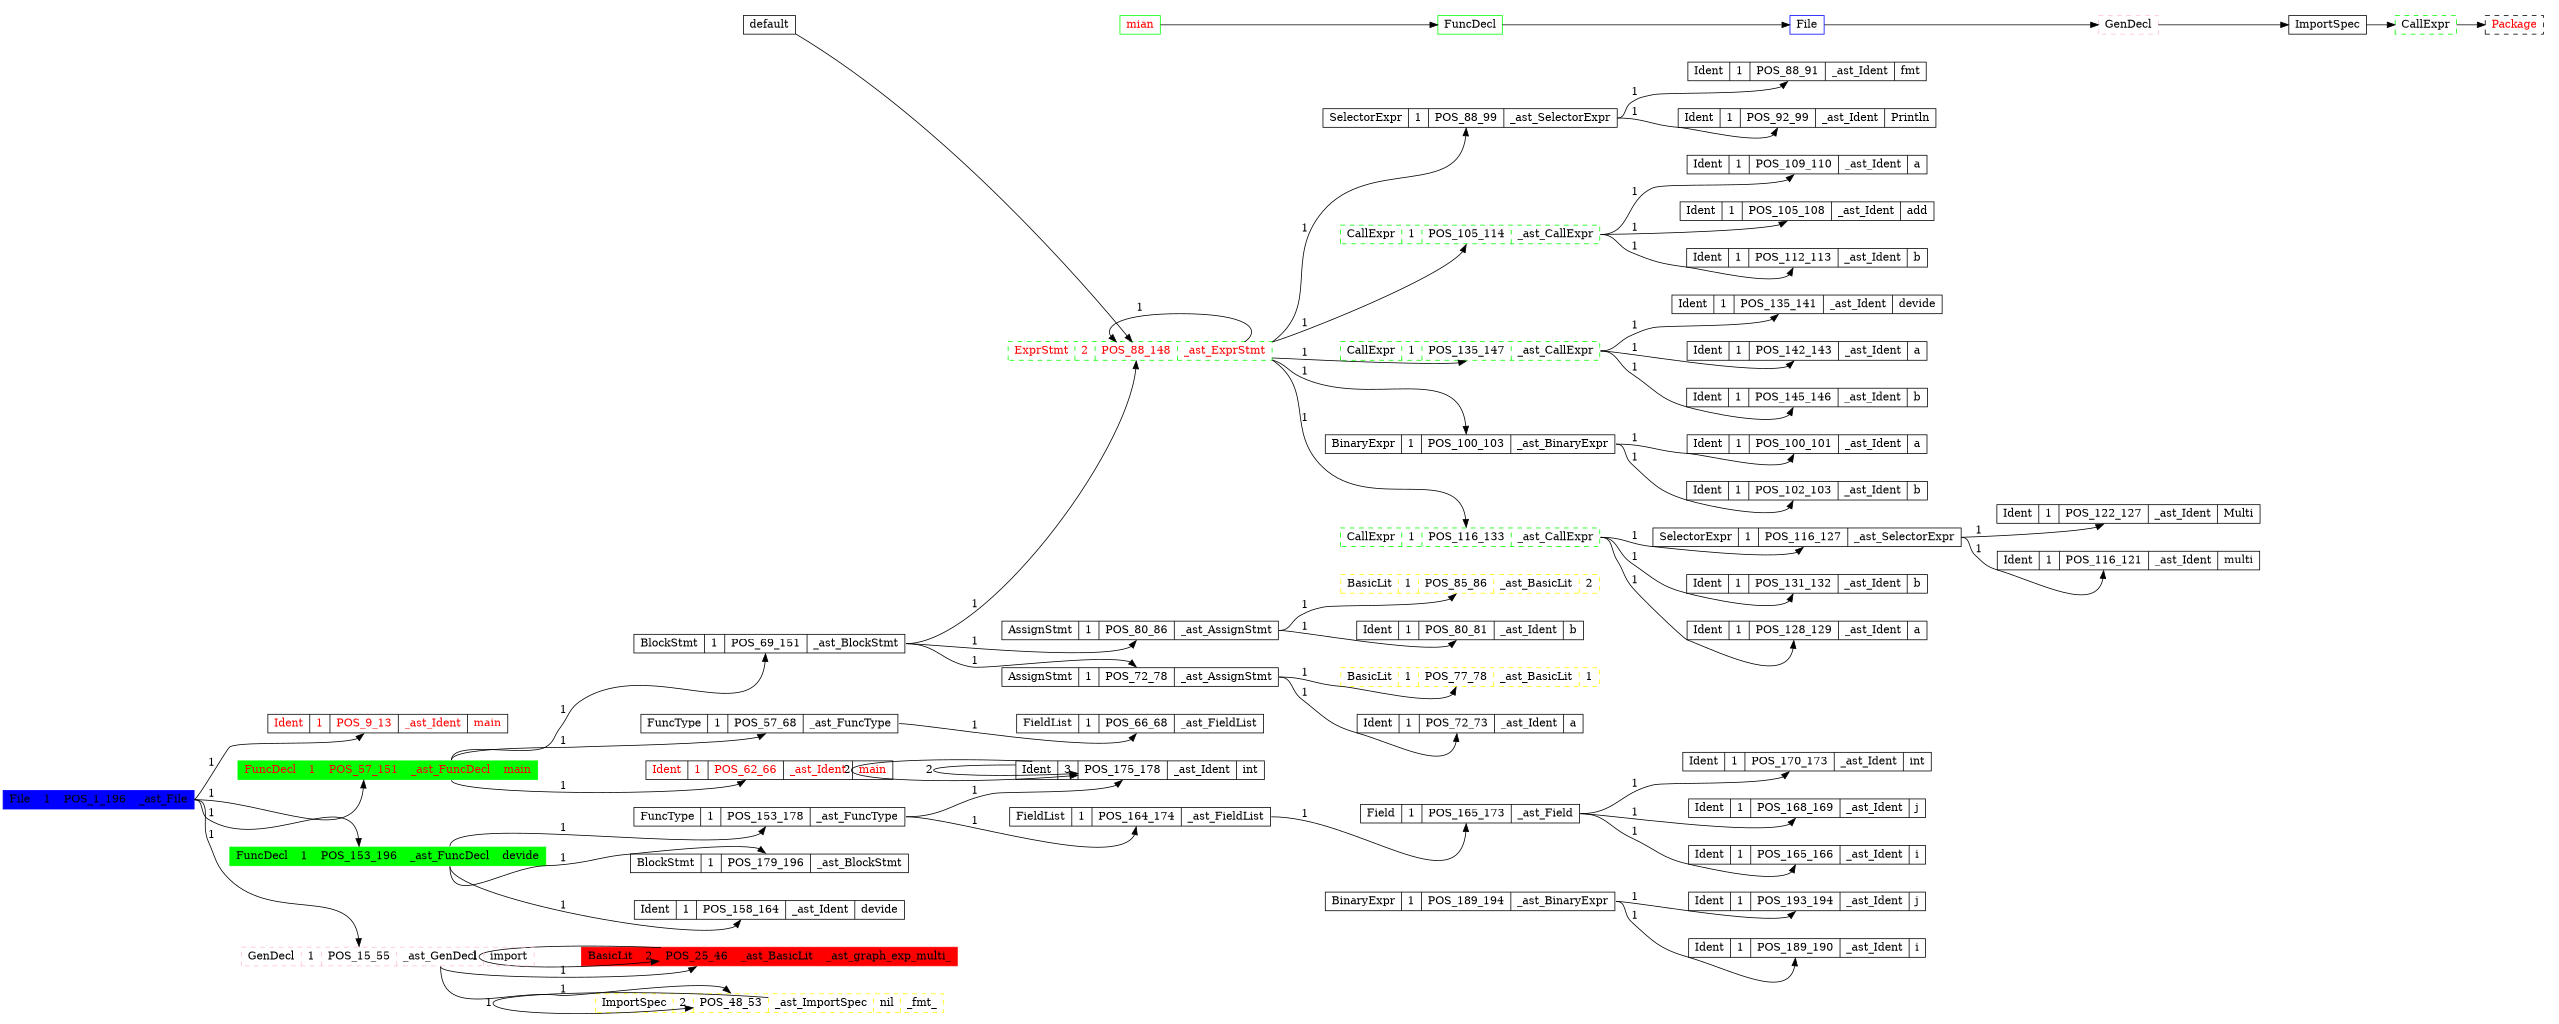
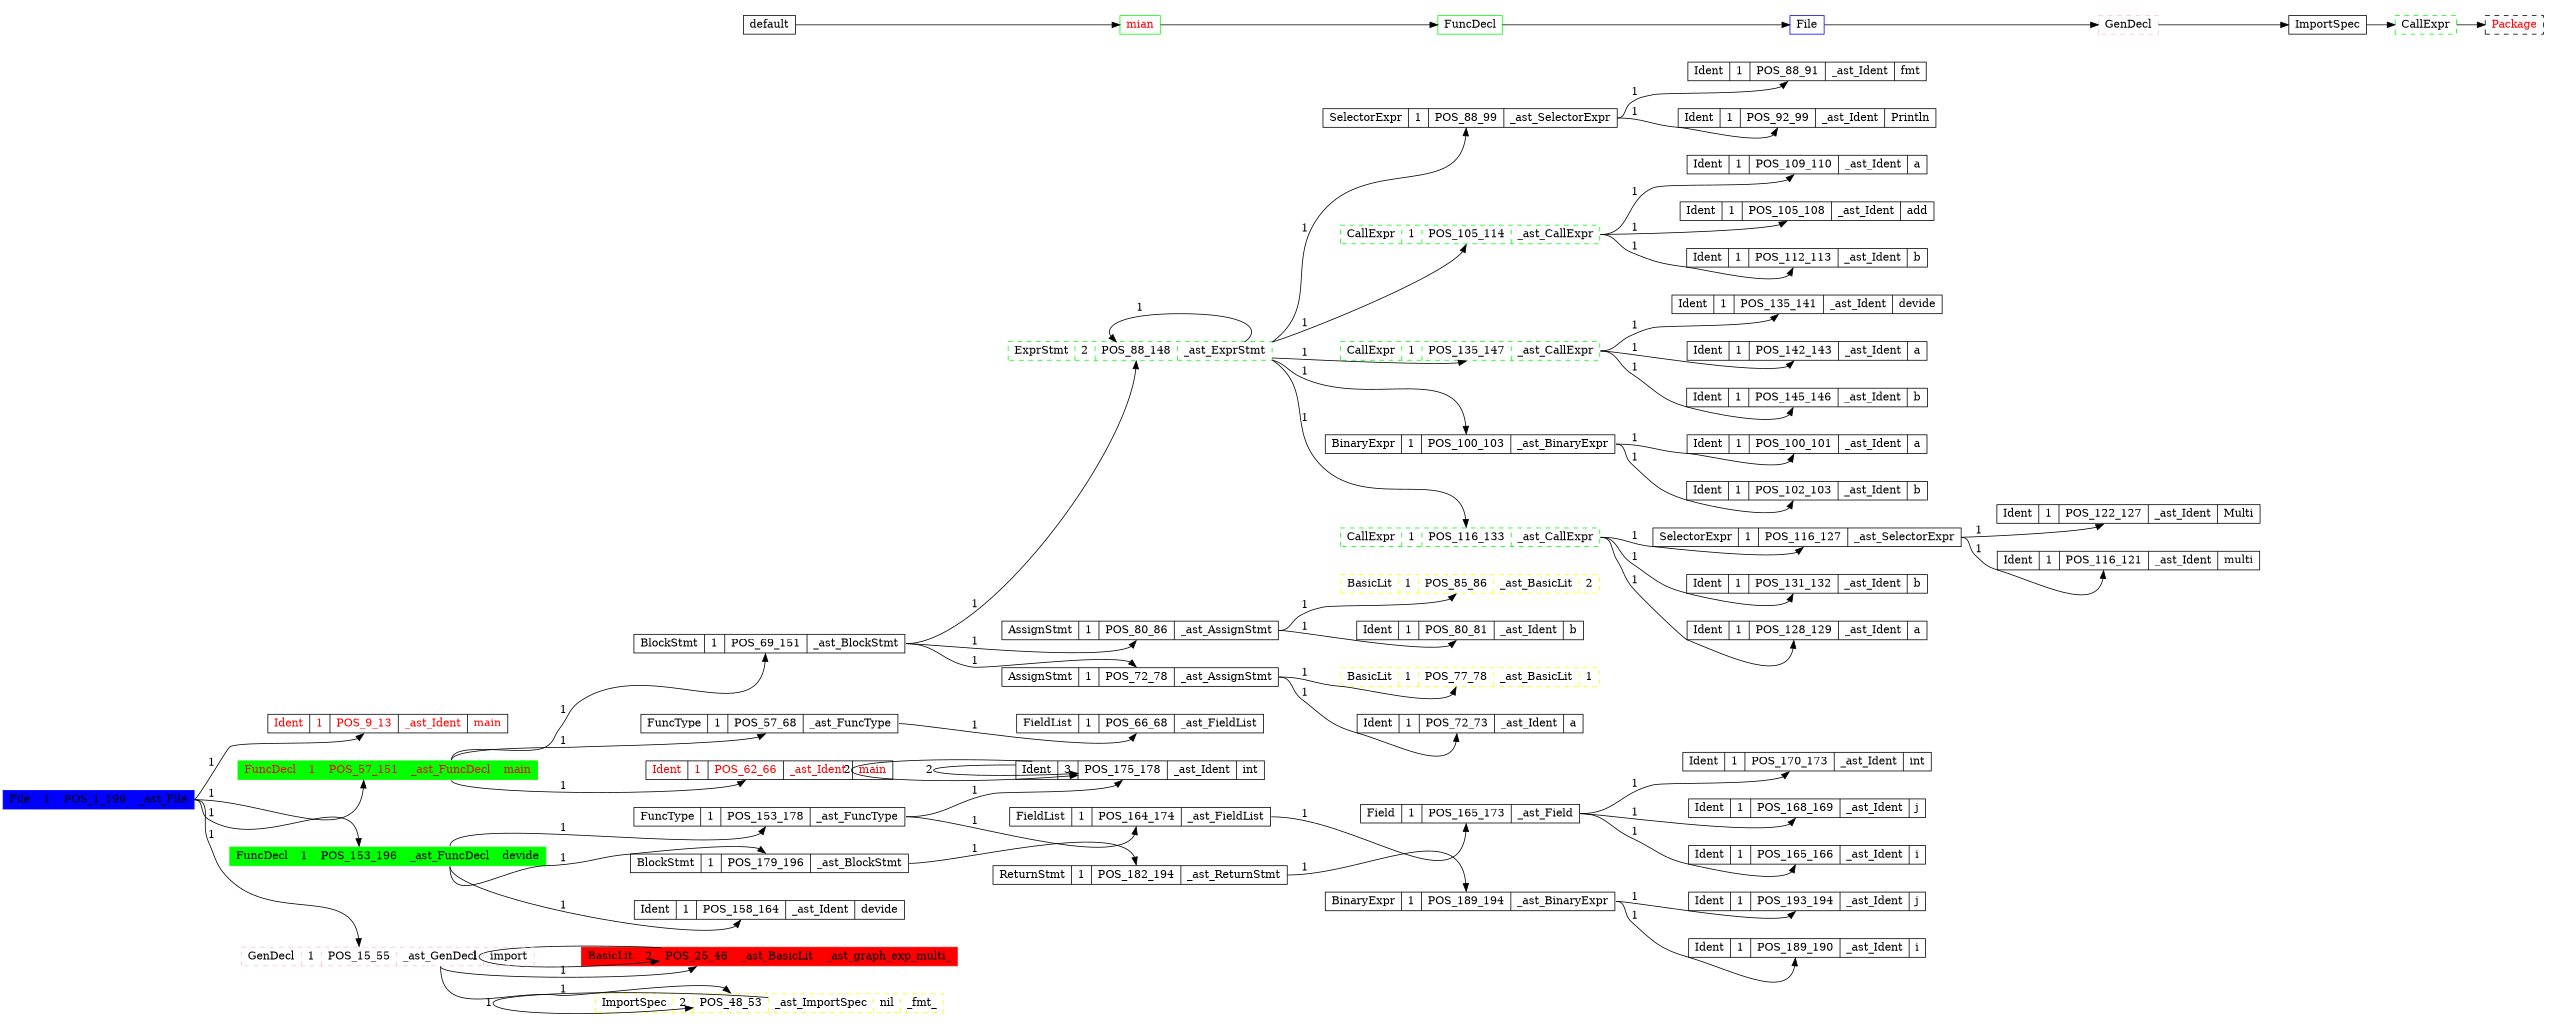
  digraph {
    nodesep=.5
    rankdir=LR
    node [color=black fontcolor=black shape=record style=solid]
    edge [tailport=_ast_CallExpr]
    n1 [height=.1 label="{<default>default}" width=.1]
    n2 [color=green fontcolor=red height=.1 label="{<main>mian}" width=.1]
    n3 [color=green height=.1 label="{<FuncDecl>FuncDecl}" width=.1]
    n4 [color=blue height=.1 label="{<File>File}" width=.1]
    n5 [color=pink height=.1 label="{<GenDecl>GenDecl}" style=dashed width=.1]
    n6 [height=.1 label="{<ImportSpec>ImportSpec}" width=.1]
    n7 [color=green height=.1 label="{<CallExpr>CallExpr}" style=dashed width=.1]
    n8 [fontcolor=red height=.1 label="{<Package>Package}" style=dashed width=.1]
    n9 [color=red height=.1 label="{<BasicLit> BasicLit  |<count> 2  |<POS_25_46> POS_25_46 |<_ast_BasicLit> _ast_BasicLit |<_ast_graph_exp_multi_> _ast_graph_exp_multi_ }" style=filled width=.1]
    n10 [color=yellow height=.1 label="{<BasicLit> BasicLit  |<count> 1  |<POS_85_86> POS_85_86 |<_ast_BasicLit> _ast_BasicLit |<2> 2 }" style=dashed width=.1]
    n11 [height=.1 label="{<Ident> Ident  |<count> 1  |<POS_170_173> POS_170_173 |<_ast_Ident> _ast_Ident |<int> int }" width=.1]
    n12 [height=.1 label="{<SelectorExpr> SelectorExpr  |<count> 1  |<POS_116_127> POS_116_127 |<_ast_SelectorExpr> _ast_SelectorExpr }" width=.1]
    n13 [height=.1 label="{<Ident> Ident  |<count> 1  |<POS_122_127> POS_122_127 |<_ast_Ident> _ast_Ident |<Multi> Multi }" width=.1]
    n14 [height=.1 label="{<Ident> Ident  |<count> 1  |<POS_116_121> POS_116_121 |<_ast_Ident> _ast_Ident |<multi> multi }" width=.1]
    n15 [color=yellow height=.1 label="{<BasicLit> BasicLit  |<count> 1  |<POS_77_78> POS_77_78 |<_ast_BasicLit> _ast_BasicLit |<1> 1 }" style=dashed width=.1]
    n16 [height=.1 label="{<SelectorExpr> SelectorExpr  |<count> 1  |<POS_88_99> POS_88_99 |<_ast_SelectorExpr> _ast_SelectorExpr }" width=.1]
    n17 [height=.1 label="{<Ident> Ident  |<count> 1  |<POS_88_91> POS_88_91 |<_ast_Ident> _ast_Ident |<fmt> fmt }" width=.1]
    n18 [height=.1 label="{<Ident> Ident  |<count> 1  |<POS_92_99> POS_92_99 |<_ast_Ident> _ast_Ident |<Println> Println }" width=.1]
    n19 [color=green height=.1 label="{<CallExpr> CallExpr  |<count> 1  |<POS_105_114> POS_105_114 |<_ast_CallExpr> _ast_CallExpr }" style=dashed width=.1]
    n20 [height=.1 label="{<Ident> Ident  |<count> 1  |<POS_109_110> POS_109_110 |<_ast_Ident> _ast_Ident |<a> a }" width=.1]
    n21 [height=.1 label="{<Ident> Ident  |<count> 1  |<POS_105_108> POS_105_108 |<_ast_Ident> _ast_Ident |<add> add }" width=.1]
    n22 [height=.1 label="{<Ident> Ident  |<count> 1  |<POS_112_113> POS_112_113 |<_ast_Ident> _ast_Ident |<b> b }" width=.1]
    n23 [color=green height=.1 label="{<CallExpr> CallExpr  |<count> 1  |<POS_135_147> POS_135_147 |<_ast_CallExpr> _ast_CallExpr }" style=dashed width=.1]
    n24 [height=.1 label="{<Ident> Ident  |<count> 1  |<POS_135_141> POS_135_141 |<_ast_Ident> _ast_Ident |<devide> devide }" width=.1]
    n25 [height=.1 label="{<Ident> Ident  |<count> 1  |<POS_142_143> POS_142_143 |<_ast_Ident> _ast_Ident |<a> a }" width=.1]
    n26 [height=.1 label="{<Ident> Ident  |<count> 1  |<POS_145_146> POS_145_146 |<_ast_Ident> _ast_Ident |<b> b }" width=.1]
    n27 [height=.1 label="{<BlockStmt> BlockStmt  |<count> 1  |<POS_69_151> POS_69_151 |<_ast_BlockStmt> _ast_BlockStmt }" width=.1]
    n28 [height=.1 label="{<AssignStmt> AssignStmt  |<count> 1  |<POS_80_86> POS_80_86 |<_ast_AssignStmt> _ast_AssignStmt }" width=.1]
-   n29 [color=green fontcolor=red height=.1 label="{<ExprStmt> ExprStmt  |<count> 2  |<POS_88_148> POS_88_148 |<_ast_ExprStmt> _ast_ExprStmt }" style=dashed width=.1]
+   n29 [color=green height=.1 label="{<ExprStmt> ExprStmt  |<count> 2  |<POS_88_148> POS_88_148 |<_ast_ExprStmt> _ast_ExprStmt }" style=dashed width=.1]
    n30 [height=.1 label="{<AssignStmt> AssignStmt  |<count> 1  |<POS_72_78> POS_72_78 |<_ast_AssignStmt> _ast_AssignStmt }" width=.1]
    n31 [height=.1 label="{<Ident> Ident  |<count> 1  |<POS_80_81> POS_80_81 |<_ast_Ident> _ast_Ident |<b> b }" width=.1]
    n32 [height=.1 label="{<BinaryExpr> BinaryExpr  |<count> 1  |<POS_100_103> POS_100_103 |<_ast_BinaryExpr> _ast_BinaryExpr }" width=.1]
    n33 [color=green height=.1 label="{<CallExpr> CallExpr  |<count> 1  |<POS_116_133> POS_116_133 |<_ast_CallExpr> _ast_CallExpr }" style=dashed width=.1]
    n34 [height=.1 label="{<Ident> Ident  |<count> 1  |<POS_72_73> POS_72_73 |<_ast_Ident> _ast_Ident |<a> a }" width=.1]
    n35 [height=.1 label="{<Ident> Ident  |<count> 1  |<POS_100_101> POS_100_101 |<_ast_Ident> _ast_Ident |<a> a }" width=.1]
    n36 [height=.1 label="{<BinaryExpr> BinaryExpr  |<count> 1  |<POS_189_194> POS_189_194 |<_ast_BinaryExpr> _ast_BinaryExpr }" width=.1]
    n37 [height=.1 label="{<Ident> Ident  |<count> 1  |<POS_193_194> POS_193_194 |<_ast_Ident> _ast_Ident |<j> j }" width=.1]
    n38 [height=.1 label="{<Ident> Ident  |<count> 1  |<POS_189_190> POS_189_190 |<_ast_Ident> _ast_Ident |<i> i }" width=.1]
    n39 [height=.1 label="{<Ident> Ident  |<count> 1  |<POS_168_169> POS_168_169 |<_ast_Ident> _ast_Ident |<j> j }" width=.1]
    n40 [fontcolor=red height=.1 label="{<Ident> Ident  |<count> 1  |<POS_9_13> POS_9_13 |<_ast_Ident> _ast_Ident |<main> main }" width=.1]
    n41 [height=.1 label="{<FuncType> FuncType  |<count> 1  |<POS_153_178> POS_153_178 |<_ast_FuncType> _ast_FuncType }" width=.1]
    n42 [height=.1 label="{<Ident> Ident  |<count> 3  |<POS_175_178> POS_175_178 |<_ast_Ident> _ast_Ident |<int> int }" width=.1]
    n43 [height=.1 label="{<FieldList> FieldList  |<count> 1  |<POS_164_174> POS_164_174 |<_ast_FieldList> _ast_FieldList }" width=.1]
    n44 [height=.1 label="{<Field> Field  |<count> 1  |<POS_165_173> POS_165_173 |<_ast_Field> _ast_Field }" width=.1]
    n45 [color=yellow height=.1 label="{<ImportSpec> ImportSpec  |<count> 2  |<POS_48_53> POS_48_53 |<_ast_ImportSpec> _ast_ImportSpec |<nil> nil |<_fmt_> _fmt_ }" style=dashed width=.1]
    n46 [height=.1 label="{<FuncType> FuncType  |<count> 1  |<POS_57_68> POS_57_68 |<_ast_FuncType> _ast_FuncType }" width=.1]
    n47 [height=.1 label="{<FieldList> FieldList  |<count> 1  |<POS_66_68> POS_66_68 |<_ast_FieldList> _ast_FieldList }" width=.1]
    n48 [height=.1 label="{<Ident> Ident  |<count> 1  |<POS_102_103> POS_102_103 |<_ast_Ident> _ast_Ident |<b> b }" width=.1]
    n49 [height=.1 label="{<BlockStmt> BlockStmt  |<count> 1  |<POS_179_196> POS_179_196 |<_ast_BlockStmt> _ast_BlockStmt }" width=.1]
+   n50 [height=.1 label="{<ReturnStmt> ReturnStmt  |<count> 1  |<POS_182_194> POS_182_194 |<_ast_ReturnStmt> _ast_ReturnStmt }" width=.1]
    n51 [color=green fontcolor=red height=.1 label="{<FuncDecl> FuncDecl  |<count> 1  |<POS_57_151> POS_57_151 |<_ast_FuncDecl> _ast_FuncDecl |<main> main  }" style=filled width=.1]
    n52 [fontcolor=red height=.1 label="{<Ident> Ident  |<count> 1  |<POS_62_66> POS_62_66 |<_ast_Ident> _ast_Ident |<main> main }" width=.1]
    n53 [height=.1 label="{<Ident> Ident  |<count> 1  |<POS_131_132> POS_131_132 |<_ast_Ident> _ast_Ident |<b> b }" width=.1]
    n54 [height=.1 label="{<Ident> Ident  |<count> 1  |<POS_158_164> POS_158_164 |<_ast_Ident> _ast_Ident |<devide> devide }" width=.1]
    n55 [height=.1 label="{<Ident> Ident  |<count> 1  |<POS_128_129> POS_128_129 |<_ast_Ident> _ast_Ident |<a> a }" width=.1]
    n56 [height=.1 label="{<Ident> Ident  |<count> 1  |<POS_165_166> POS_165_166 |<_ast_Ident> _ast_Ident |<i> i }" width=.1]
    n57 [color=green height=.1 label="{<FuncDecl> FuncDecl  |<count> 1  |<POS_153_196> POS_153_196 |<_ast_FuncDecl> _ast_FuncDecl |<devide> devide }" style=filled width=.1]
    n58 [color=pink height=.1 label="{<GenDecl> GenDecl  |<count> 1  |<POS_15_55> POS_15_55 |<_ast_GenDecl> _ast_GenDecl |<import> import }" style=dashed width=.1]
    n59 [color=blue height=.1 label="{<File> File  |<count> 1  |<POS_1_196> POS_1_196 |<_ast_File> _ast_File }" style=filled width=.1]
    subgraph cluster_1 {
      rank=same
      style=invis
      n1
      n2
      n3
      n4
      n5
      n6
      n7
      n8
    }
-   n1 -> n29
+   n1 -> n2
    n2 -> n3
    n3 -> n4
    n4 -> n5
    n5 -> n6
    n6 -> n7
    n7 -> n8
    n9 -> n9 [headport=POS_25_46 label=1 tailport=_ast_ImportSpec]
    n12 -> n13 [headport=POS_122_127 label=1 tailport=_ast_SelectorExpr]
    n12 -> n14 [headport=POS_116_121 label=1 tailport=_ast_SelectorExpr]
    n16 -> n17 [headport=POS_88_91 label=1 tailport=_ast_SelectorExpr]
    n16 -> n18 [headport=POS_92_99 label=1 tailport=_ast_SelectorExpr]
    n19 -> n20 [headport=POS_109_110 label=1]
    n19 -> n21 [headport=POS_105_108 label=1]
    n19 -> n22 [headport=POS_112_113 label=1]
    n23 -> n24 [headport=POS_135_141 label=1]
    n23 -> n25 [headport=POS_142_143 label=1]
    n23 -> n26 [headport=POS_145_146 label=1]
    n27 -> n28 [headport=POS_80_86 label=1 tailport=_ast_BlockStmt]
    n27 -> n29 [headport=POS_88_148 label=1 tailport=_ast_BlockStmt]
    n27 -> n30 [headport=POS_72_78 label=1 tailport=_ast_BlockStmt]
    n28 -> n10 [headport=POS_85_86 label=1 tailport=_ast_AssignStmt]
    n28 -> n31 [headport=POS_80_81 label=1 tailport=_ast_AssignStmt]
    n29 -> n16 [headport=POS_88_99 label=1]
    n29 -> n19 [headport=POS_105_114 label=1]
    n29 -> n23 [headport=POS_135_147 label=1]
    n29 -> n29 [headport=POS_88_148 label=1 tailport=_ast_ExprStmt]
    n29 -> n32 [headport=POS_100_103 label=1]
    n29 -> n33 [headport=POS_116_133 label=1]
    n30 -> n15 [headport=POS_77_78 label=1 tailport=_ast_AssignStmt]
    n30 -> n34 [headport=POS_72_73 label=1 tailport=_ast_AssignStmt]
    n32 -> n35 [headport=POS_100_101 label=1 tailport=_ast_BinaryExpr]
    n32 -> n48 [headport=POS_102_103 label=1 tailport=_ast_BinaryExpr]
    n33 -> n12 [headport=POS_116_127 label=1]
    n33 -> n53 [headport=POS_131_132 label=1]
    n33 -> n55 [headport=POS_128_129 label=1]
    n36 -> n37 [headport=POS_193_194 label=1 tailport=_ast_BinaryExpr]
    n36 -> n38 [headport=POS_189_190 label=1 tailport=_ast_BinaryExpr]
    n41 -> n42 [headport=POS_175_178 label=1 tailport=_ast_FuncType]
    n41 -> n43 [headport=POS_164_174 label=1 tailport=_ast_FuncType]
    n42 -> n42 [headport=POS_175_178 label=2 tailport=_ast_FieldList]
    n42 -> n42 [headport=POS_175_178 label=2 tailport=_ast_Field]
    n43 -> n44 [headport=POS_165_173 label=1 tailport=_ast_FieldList]
    n44 -> n11 [headport=POS_170_173 label=1 tailport=_ast_Field]
    n44 -> n39 [headport=POS_168_169 label=1 tailport=_ast_Field]
    n44 -> n56 [headport=POS_165_166 label=1 tailport=_ast_Field]
    n45 -> n45 [headport=POS_48_53 label=1 tailport=_ast_ImportSpec]
    n46 -> n47 [headport=POS_66_68 label=1 tailport=_ast_FuncType]
+   n49 -> n50 [headport=POS_182_194 label=1 tailport=_ast_BlockStmt]
+   n50 -> n36 [headport=POS_189_194 label=1 tailport=_ast_ReturnStmt]
    n51 -> n27 [headport=POS_69_151 label=1 tailport=_ast_FuncDecl]
    n51 -> n46 [headport=POS_57_68 label=1 tailport=_ast_FuncDecl]
    n51 -> n52 [headport=POS_62_66 label=1 tailport=_ast_FuncDecl]
    n57 -> n41 [headport=POS_153_178 label=1 tailport=_ast_FuncDecl]
    n57 -> n49 [headport=POS_179_196 label=1 tailport=_ast_FuncDecl]
    n57 -> n54 [headport=POS_158_164 label=1 tailport=_ast_FuncDecl]
    n58 -> n9 [headport=POS_25_46 label=1 tailport=_ast_GenDecl]
    n58 -> n45 [headport=POS_48_53 label=1 tailport=_ast_GenDecl]
    n59 -> n40 [headport=POS_9_13 label=1 tailport=_ast_File]
    n59 -> n51 [headport=POS_57_151 label=1 tailport=_ast_File]
    n59 -> n57 [headport=POS_153_196 label=1 tailport=_ast_File]
    n59 -> n58 [headport=POS_15_55 label=1 tailport=_ast_File]
  }
